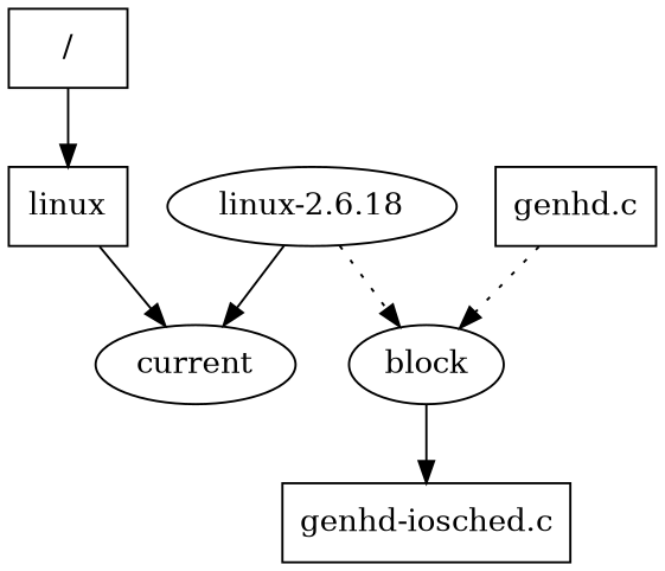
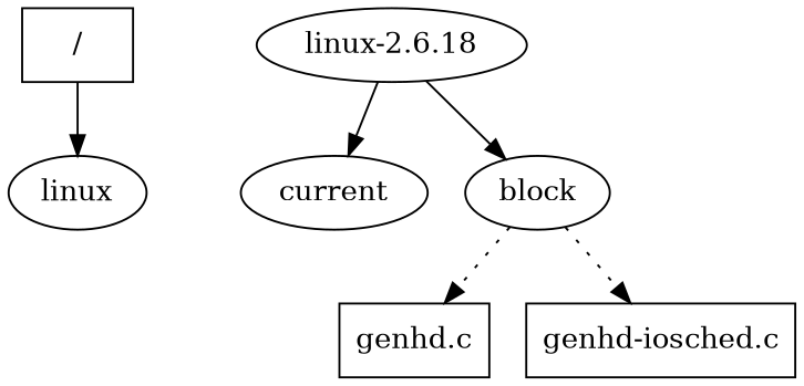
  digraph {
    n1 [label="/" shape=box]
-   n2 [label=linux shape=box]
+   n2 [label=linux]
    n3 [label=current]
    n4 [label="genhd.c" shape=box]
    n5 [label=block]
    n6 [label="genhd-iosched.c" shape=box]
    n7 [label="linux-2.6.18"]
    n1 -> n2
-   n2 -> n3
-   n4 -> n5 [style=dotted]
-   n5 -> n6 [style=solid]
+   n5 -> n4 [style=dotted]
+   n5 -> n6 [style=dotted]
    n7 -> n3
-   n7 -> n5 [style=dotted]
+   n7 -> n5
  }
